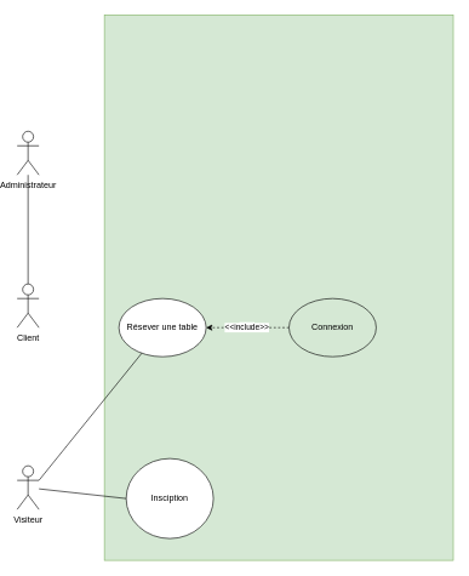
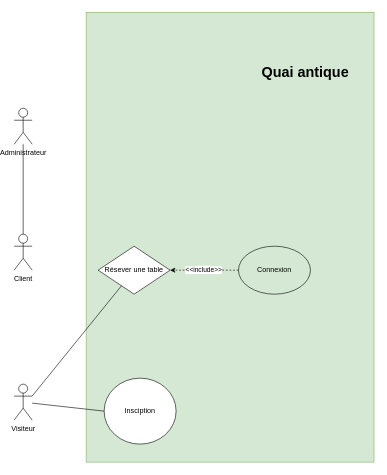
  <mxCell id="0" />
  <mxCell id="1" parent="0" />
  <mxCell id="2" value="" style="rounded=0;whiteSpace=wrap;html=1;fillColor=#d5e8d4;strokeColor=#82b366;" vertex="1" parent="1"><mxGeometry x="140" width="480" height="750" as="geometry" y="20" /></mxCell>
+ <mxCell id="3" value="Quai antique" style="text;strokeColor=none;fillColor=none;html=1;fontSize=24;fontStyle=1;verticalAlign=middle;align=center;" vertex="1" parent="1"><mxGeometry x="420" y="90" width="170" height="60" as="geometry" /></mxCell>
  <mxCell id="4" value="Insciption" style="ellipse;whiteSpace=wrap;html=1;" vertex="1" parent="1"><mxGeometry x="170" y="630" width="120" height="110" as="geometry" /></mxCell>
  <mxCell id="5" value="Administrateur" style="shape=umlActor;verticalLabelPosition=bottom;verticalAlign=top;html=1;outlineConnect=0;" vertex="1" parent="1"><mxGeometry x="20" y="180" width="30" height="60" as="geometry" /></mxCell>
  <mxCell id="6" style="rounded=0;orthogonalLoop=1;jettySize=auto;html=1;endArrow=none;endFill=0;" edge="1" parent="1" source="7" target="5"><mxGeometry relative="1" as="geometry" /></mxCell>
  <mxCell id="7" value="Client" style="shape=umlActor;verticalLabelPosition=bottom;verticalAlign=top;html=1;outlineConnect=0;" vertex="1" parent="1"><mxGeometry x="20" y="390" width="30" height="60" as="geometry" /></mxCell>
  <mxCell id="8" style="rounded=0;orthogonalLoop=1;jettySize=auto;html=1;entryX=0;entryY=0.5;entryDx=0;entryDy=0;endArrow=none;endFill=0;" edge="1" parent="1" source="9" target="4"><mxGeometry relative="1" as="geometry" /></mxCell>
  <mxCell id="9" value="Visiteur" style="shape=umlActor;verticalLabelPosition=bottom;verticalAlign=top;html=1;outlineConnect=0;" vertex="1" parent="1"><mxGeometry x="20" y="640" width="30" height="60" as="geometry" /></mxCell>
- <mxCell id="10" value="Résever une table" style="ellipse;whiteSpace=wrap;html=1;" vertex="1" parent="1"><mxGeometry x="160" y="410" width="120" height="80" as="geometry" /></mxCell>
+ <mxCell id="10" value="Résever une table" style="rhombus;whiteSpace=wrap;html=1;" vertex="1" parent="1"><mxGeometry x="160" y="410" width="120" height="80" as="geometry" /></mxCell>
  <mxCell id="11" style="rounded=0;orthogonalLoop=1;jettySize=auto;html=1;entryX=1;entryY=0.333;entryDx=0;entryDy=0;entryPerimeter=0;endArrow=none;endFill=0;" edge="1" parent="1" source="10" target="9"><mxGeometry relative="1" as="geometry" /></mxCell>
  <mxCell id="12" style="rounded=0;orthogonalLoop=1;jettySize=auto;html=1;dashed=1;" edge="1" parent="1" source="15" target="10"><mxGeometry relative="1" as="geometry" /></mxCell>
  <mxCell id="13" value="Text" style="edgeLabel;html=1;align=center;verticalAlign=middle;resizable=0;points=[];" vertex="1" connectable="0" parent="12"><mxGeometry x="0.035" y="-2" relative="1" as="geometry"><mxPoint as="offset" /></mxGeometry></mxCell>
  <mxCell id="14" value="&amp;lt;&amp;lt;include&amp;gt;&amp;gt;" style="edgeLabel;html=1;align=center;verticalAlign=middle;resizable=0;points=[];" vertex="1" connectable="0" parent="12"><mxGeometry x="0.035" y="-1" relative="1" as="geometry"><mxPoint as="offset" /></mxGeometry></mxCell>
  <mxCell id="15" value="Connexion" style="ellipse;whiteSpace=wrap;html=1;fillColor=#d5e8d4;" vertex="1" parent="1"><mxGeometry x="394" y="410" width="120" height="80" as="geometry" /></mxCell>
